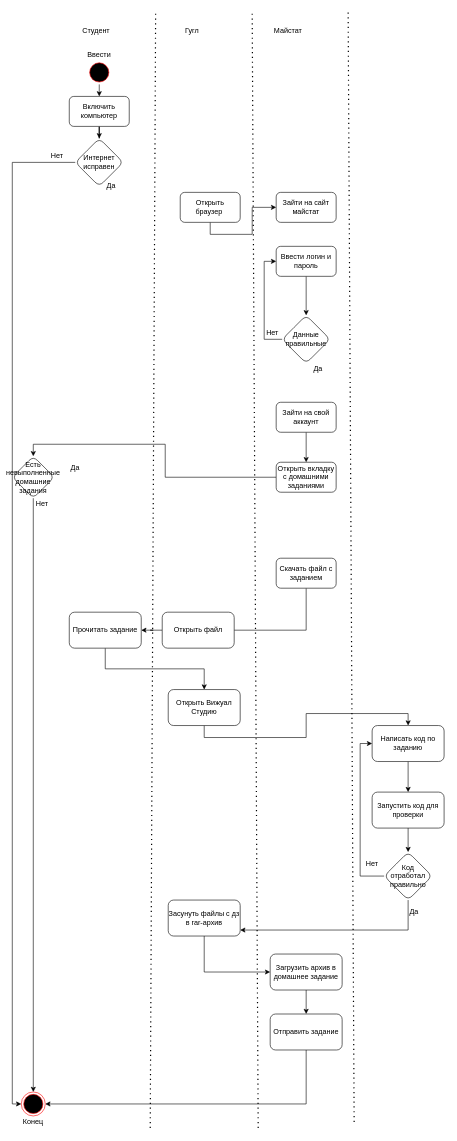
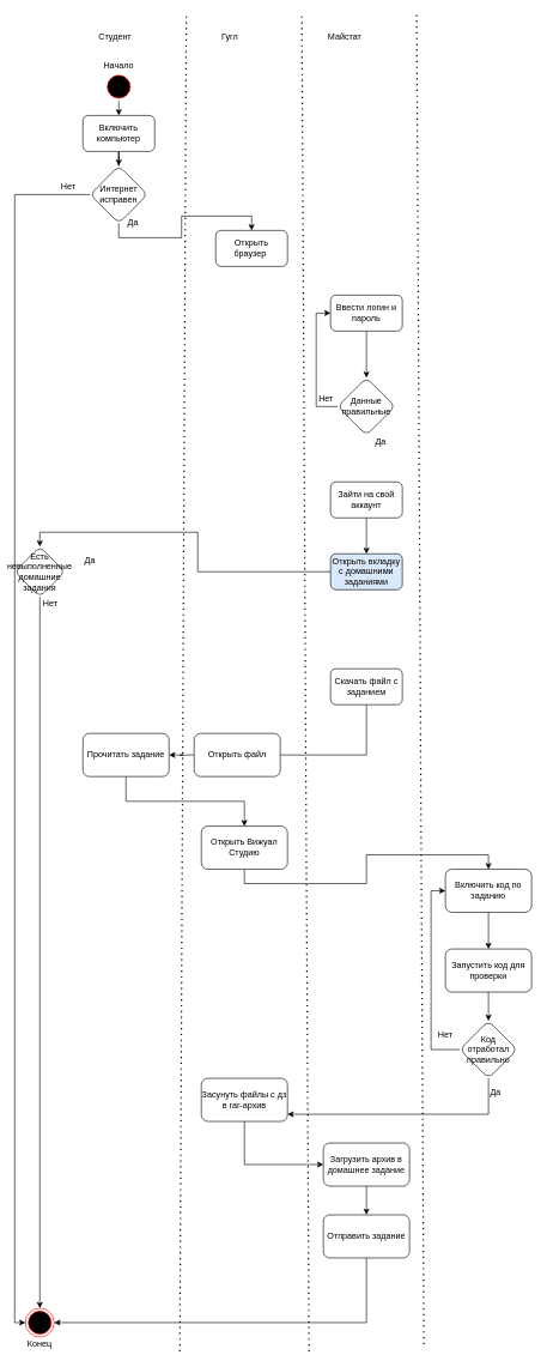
  <mxCell id="0" />
  <mxCell id="1" parent="0" />
  <mxCell id="2" value="Гугл" style="text;html=1;strokeColor=none;fillColor=none;align=center;verticalAlign=middle;whiteSpace=wrap;rounded=0;" vertex="1" parent="1"><mxGeometry x="300" y="40" width="40" height="20" as="geometry" /></mxCell>
  <mxCell id="3" value="Студент" style="text;html=1;strokeColor=none;fillColor=none;align=center;verticalAlign=middle;whiteSpace=wrap;rounded=0;" vertex="1" parent="1"><mxGeometry x="140" y="40" width="40" height="20" as="geometry" /></mxCell>
  <mxCell id="4" value="Майстат" style="text;html=1;strokeColor=none;fillColor=none;align=center;verticalAlign=middle;whiteSpace=wrap;rounded=0;" vertex="1" parent="1"><mxGeometry x="460" y="40" width="40" height="20" as="geometry" /></mxCell>
  <mxCell id="5" value="" style="endArrow=none;dashed=1;html=1;dashPattern=1 3;strokeWidth=2;" edge="1" parent="1"><mxGeometry width="50" height="50" relative="1" as="geometry"><mxPoint x="250" y="1880" as="sourcePoint" /><mxPoint x="259" y="20" as="targetPoint" /></mxGeometry></mxCell>
  <mxCell id="6" value="" style="endArrow=none;dashed=1;html=1;dashPattern=1 3;strokeWidth=2;" edge="1" parent="1"><mxGeometry width="50" height="50" relative="1" as="geometry"><mxPoint x="430" y="1880" as="sourcePoint" /><mxPoint x="420" y="20" as="targetPoint" /></mxGeometry></mxCell>
  <mxCell id="7" value="" style="endArrow=none;dashed=1;html=1;dashPattern=1 3;strokeWidth=2;" edge="1" parent="1"><mxGeometry width="50" height="50" relative="1" as="geometry"><mxPoint x="590" y="1870" as="sourcePoint" /><mxPoint x="580" y="20" as="targetPoint" /></mxGeometry></mxCell>
  <mxCell id="8" style="edgeStyle=orthogonalEdgeStyle;rounded=0;orthogonalLoop=1;jettySize=auto;html=1;exitX=0.5;exitY=1;exitDx=0;exitDy=0;entryX=0.5;entryY=0;entryDx=0;entryDy=0;" edge="1" parent="1" source="9" target="12"><mxGeometry relative="1" as="geometry" /></mxCell>
  <mxCell id="9" value="" style="ellipse;html=1;shape=startState;fillColor=#000000;strokeColor=#ff0000;" vertex="1" parent="1"><mxGeometry x="145" y="100" width="40" height="40" as="geometry" /></mxCell>
  <mxCell id="10" value="" style="ellipse;html=1;shape=endState;fillColor=#000000;strokeColor=#ff0000;" vertex="1" parent="1"><mxGeometry x="35" y="1820" width="40" height="40" as="geometry" /></mxCell>
  <mxCell id="11" value="" style="edgeStyle=orthogonalEdgeStyle;rounded=0;orthogonalLoop=1;jettySize=auto;html=1;" edge="1" parent="1" source="12" target="15"><mxGeometry relative="1" as="geometry" /></mxCell>
  <mxCell id="12" value="Включить компьютер" style="rounded=1;whiteSpace=wrap;html=1;" vertex="1" parent="1"><mxGeometry x="115" y="160" width="100" height="50" as="geometry" /></mxCell>
  <mxCell id="13" style="edgeStyle=orthogonalEdgeStyle;rounded=0;orthogonalLoop=1;jettySize=auto;html=1;exitX=0;exitY=0.5;exitDx=0;exitDy=0;entryX=0;entryY=0.5;entryDx=0;entryDy=0;" edge="1" parent="1" source="15" target="10"><mxGeometry relative="1" as="geometry"><mxPoint x="35" y="1720" as="targetPoint" /><mxPoint x="125" y="340" as="sourcePoint" /><Array as="points"><mxPoint y="270" x="20" /><mxPoint y="1840" x="20" /></Array></mxGeometry></mxCell>
+ <mxCell id="14" style="edgeStyle=orthogonalEdgeStyle;rounded=0;orthogonalLoop=1;jettySize=auto;html=1;exitX=0.5;exitY=1;exitDx=0;exitDy=0;" edge="1" parent="1" source="15" target="18"><mxGeometry relative="1" as="geometry"><mxPoint x="165" y="390" as="targetPoint" /></mxGeometry></mxCell>
  <mxCell id="15" value="Интернет исправен" style="rhombus;whiteSpace=wrap;html=1;rounded=1;" vertex="1" parent="1"><mxGeometry x="125" y="230" width="80" height="80" as="geometry" /></mxCell>
  <mxCell id="16" value="Нет" style="text;html=1;strokeColor=none;fillColor=none;align=center;verticalAlign=middle;whiteSpace=wrap;rounded=0;" vertex="1" parent="1"><mxGeometry x="75" y="250" width="40" height="20" as="geometry" /></mxCell>
- <mxCell id="17" value="" style="edgeStyle=orthogonalEdgeStyle;rounded=0;orthogonalLoop=1;jettySize=auto;html=1;" edge="1" parent="1" source="18" target="19"><mxGeometry relative="1" as="geometry"><mxPoint x="165" y="420" as="targetPoint" /><Array as="points"><mxPoint x="350" y="390" /><mxPoint x="420" y="390" /><mxPoint x="420" y="345" /></Array></mxGeometry></mxCell>
  <mxCell id="18" value="Открыть браузер&amp;nbsp;" style="rounded=1;whiteSpace=wrap;html=1;" vertex="1" parent="1"><mxGeometry x="300" y="320" width="100" height="50" as="geometry" /></mxCell>
- <mxCell id="19" value="Зайти на сайт майстат" style="rounded=1;whiteSpace=wrap;html=1;" vertex="1" parent="1"><mxGeometry x="460" y="320" width="100" height="50" as="geometry" /></mxCell>
  <mxCell id="20" style="edgeStyle=orthogonalEdgeStyle;rounded=0;orthogonalLoop=1;jettySize=auto;html=1;exitX=0;exitY=0.5;exitDx=0;exitDy=0;entryX=0.5;entryY=0;entryDx=0;entryDy=0;" edge="1" parent="1" source="21" target="23"><mxGeometry relative="1" as="geometry" /></mxCell>
- <mxCell id="21" value="Открыть вкладку с домашними заданиями" style="whiteSpace=wrap;html=1;rounded=1;" vertex="1" parent="1"><mxGeometry x="460" y="770" width="100" height="50" as="geometry" /></mxCell>
+ <mxCell id="21" value="Открыть вкладку с домашними заданиями" style="whiteSpace=wrap;html=1;rounded=1;fillColor=#dae8fc;" vertex="1" parent="1"><mxGeometry x="460" y="770" width="100" height="50" as="geometry" /></mxCell>
  <mxCell id="22" style="edgeStyle=orthogonalEdgeStyle;rounded=0;orthogonalLoop=1;jettySize=auto;html=1;exitX=0.5;exitY=1;exitDx=0;exitDy=0;entryX=0.5;entryY=0;entryDx=0;entryDy=0;" edge="1" parent="1" source="23" target="10"><mxGeometry relative="1" as="geometry" /></mxCell>
  <mxCell id="23" value="Есть невыполненные домашние задания" style="rhombus;whiteSpace=wrap;html=1;rounded=1;" vertex="1" parent="1"><mxGeometry y="760" width="70" height="70" as="geometry" x="20" /></mxCell>
  <mxCell id="24" value="Нет" style="text;html=1;strokeColor=none;fillColor=none;align=center;verticalAlign=middle;whiteSpace=wrap;rounded=0;" vertex="1" parent="1"><mxGeometry x="50" y="830" width="40" height="20" as="geometry" /></mxCell>
  <mxCell id="25" value="Да" style="text;html=1;strokeColor=none;fillColor=none;align=center;verticalAlign=middle;whiteSpace=wrap;rounded=0;" vertex="1" parent="1"><mxGeometry x="105" y="770" width="40" height="20" as="geometry" /></mxCell>
  <mxCell id="26" value="Да" style="text;html=1;strokeColor=none;fillColor=none;align=center;verticalAlign=middle;whiteSpace=wrap;rounded=0;" vertex="1" parent="1"><mxGeometry x="165" y="300" width="40" height="20" as="geometry" /></mxCell>
  <mxCell id="27" value="" style="edgeStyle=orthogonalEdgeStyle;rounded=0;orthogonalLoop=1;jettySize=auto;html=1;endArrow=none;" edge="1" parent="1" source="28" target="32"><mxGeometry relative="1" as="geometry"><Array as="points"><mxPoint x="510" y="1050" /></Array></mxGeometry></mxCell>
  <mxCell id="28" value="Скачать файл с заданием" style="whiteSpace=wrap;html=1;rounded=1;" vertex="1" parent="1"><mxGeometry x="460" y="930" width="100" height="50" as="geometry" /></mxCell>
  <mxCell id="29" style="edgeStyle=orthogonalEdgeStyle;rounded=0;orthogonalLoop=1;jettySize=auto;html=1;exitX=0.5;exitY=1;exitDx=0;exitDy=0;entryX=0.5;entryY=0;entryDx=0;entryDy=0;" edge="1" parent="1" source="30" target="21"><mxGeometry relative="1" as="geometry" /></mxCell>
  <mxCell id="30" value="Зайти на свой аккаунт" style="rounded=1;whiteSpace=wrap;html=1;" vertex="1" parent="1"><mxGeometry x="460" y="670" width="100" height="50" as="geometry" /></mxCell>
  <mxCell id="31" value="" style="edgeStyle=orthogonalEdgeStyle;rounded=0;orthogonalLoop=1;jettySize=auto;html=1;" edge="1" parent="1" source="32" target="57"><mxGeometry relative="1" as="geometry" /></mxCell>
  <mxCell id="32" value="Открыть файл" style="whiteSpace=wrap;html=1;rounded=1;" vertex="1" parent="1"><mxGeometry x="270" y="1020" width="120" height="60" as="geometry" /></mxCell>
  <mxCell id="33" style="edgeStyle=orthogonalEdgeStyle;rounded=0;orthogonalLoop=1;jettySize=auto;html=1;exitX=0.5;exitY=1;exitDx=0;exitDy=0;entryX=0.5;entryY=0;entryDx=0;entryDy=0;" edge="1" parent="1" source="34" target="36"><mxGeometry relative="1" as="geometry" /></mxCell>
  <mxCell id="34" value="Открыть Вижуал Студию" style="whiteSpace=wrap;html=1;rounded=1;" vertex="1" parent="1"><mxGeometry x="280" y="1149" width="120" height="60" as="geometry" /></mxCell>
  <mxCell id="35" style="edgeStyle=orthogonalEdgeStyle;rounded=0;orthogonalLoop=1;jettySize=auto;html=1;exitX=0.5;exitY=1;exitDx=0;exitDy=0;entryX=0.5;entryY=0;entryDx=0;entryDy=0;" edge="1" parent="1" source="36" target="38"><mxGeometry relative="1" as="geometry" /></mxCell>
- <mxCell id="36" value="Написать код по заданию" style="whiteSpace=wrap;html=1;rounded=1;" vertex="1" parent="1"><mxGeometry x="620" y="1209" width="120" height="60" as="geometry" /></mxCell>
+ <mxCell id="36" value="Включить код по заданию" style="whiteSpace=wrap;html=1;rounded=1;" vertex="1" parent="1"><mxGeometry x="620" y="1209" width="120" height="60" as="geometry" /></mxCell>
  <mxCell id="37" value="" style="edgeStyle=orthogonalEdgeStyle;rounded=0;orthogonalLoop=1;jettySize=auto;html=1;" edge="1" parent="1" source="38" target="41"><mxGeometry relative="1" as="geometry" /></mxCell>
  <mxCell id="38" value="Запустить код для проверки" style="whiteSpace=wrap;html=1;rounded=1;" vertex="1" parent="1"><mxGeometry x="620" y="1320" width="120" height="60" as="geometry" /></mxCell>
  <mxCell id="39" value="" style="edgeStyle=orthogonalEdgeStyle;rounded=0;orthogonalLoop=1;jettySize=auto;html=1;" edge="1" parent="1" source="41" target="44"><mxGeometry relative="1" as="geometry"><Array as="points"><mxPoint x="680" y="1550" /></Array></mxGeometry></mxCell>
  <mxCell id="40" style="edgeStyle=orthogonalEdgeStyle;rounded=0;orthogonalLoop=1;jettySize=auto;html=1;exitX=0;exitY=0.5;exitDx=0;exitDy=0;entryX=0;entryY=0.5;entryDx=0;entryDy=0;" edge="1" parent="1" source="41" target="36"><mxGeometry relative="1" as="geometry" /></mxCell>
  <mxCell id="41" value="Код отработал правильно" style="rhombus;whiteSpace=wrap;html=1;rounded=1;" vertex="1" parent="1"><mxGeometry x="640" y="1420" width="80" height="80" as="geometry" /></mxCell>
  <mxCell id="42" value="Нет" style="text;html=1;strokeColor=none;fillColor=none;align=center;verticalAlign=middle;whiteSpace=wrap;rounded=0;" vertex="1" parent="1"><mxGeometry x="600" y="1430" width="40" height="20" as="geometry" /></mxCell>
  <mxCell id="43" value="" style="edgeStyle=orthogonalEdgeStyle;rounded=0;orthogonalLoop=1;jettySize=auto;html=1;" edge="1" parent="1" source="44" target="47"><mxGeometry relative="1" as="geometry"><Array as="points"><mxPoint x="340" y="1620" /></Array></mxGeometry></mxCell>
  <mxCell id="44" value="Засунуть файлы с дз в rаr-архив" style="whiteSpace=wrap;html=1;rounded=1;" vertex="1" parent="1"><mxGeometry x="280" y="1500" width="120" height="60" as="geometry" /></mxCell>
  <mxCell id="45" value="Да" style="text;html=1;strokeColor=none;fillColor=none;align=center;verticalAlign=middle;whiteSpace=wrap;rounded=0;" vertex="1" parent="1"><mxGeometry x="670" y="1510" width="40" height="20" as="geometry" /></mxCell>
  <mxCell id="46" value="" style="edgeStyle=orthogonalEdgeStyle;rounded=0;orthogonalLoop=1;jettySize=auto;html=1;" edge="1" parent="1" source="47" target="49"><mxGeometry relative="1" as="geometry" /></mxCell>
  <mxCell id="47" value="Загрузить архив в домашнее задание" style="whiteSpace=wrap;html=1;rounded=1;" vertex="1" parent="1"><mxGeometry x="450" y="1590" width="120" height="60" as="geometry" /></mxCell>
  <mxCell id="48" style="edgeStyle=orthogonalEdgeStyle;rounded=0;orthogonalLoop=1;jettySize=auto;html=1;exitX=0.5;exitY=1;exitDx=0;exitDy=0;entryX=1;entryY=0.5;entryDx=0;entryDy=0;" edge="1" parent="1" source="49" target="10"><mxGeometry relative="1" as="geometry"><mxPoint x="75" y="1790" as="targetPoint" /></mxGeometry></mxCell>
  <mxCell id="49" value="Отправить задание" style="whiteSpace=wrap;html=1;rounded=1;" vertex="1" parent="1"><mxGeometry x="450" y="1690" width="120" height="60" as="geometry" /></mxCell>
  <mxCell id="50" value="" style="edgeStyle=orthogonalEdgeStyle;rounded=0;orthogonalLoop=1;jettySize=auto;html=1;" edge="1" parent="1" source="51" target="53"><mxGeometry relative="1" as="geometry" /></mxCell>
  <mxCell id="51" value="Ввести логин и пароль" style="whiteSpace=wrap;html=1;rounded=1;" vertex="1" parent="1"><mxGeometry x="460" y="410" width="100" height="50" as="geometry" /></mxCell>
  <mxCell id="52" style="edgeStyle=orthogonalEdgeStyle;rounded=0;orthogonalLoop=1;jettySize=auto;html=1;exitX=0;exitY=0.5;exitDx=0;exitDy=0;entryX=0;entryY=0.5;entryDx=0;entryDy=0;" edge="1" parent="1" source="53" target="51"><mxGeometry relative="1" as="geometry" /></mxCell>
  <mxCell id="53" value="Данные правильные" style="rhombus;whiteSpace=wrap;html=1;rounded=1;" vertex="1" parent="1"><mxGeometry x="470" y="525" width="80" height="80" as="geometry" /></mxCell>
  <mxCell id="54" value="Да" style="text;html=1;strokeColor=none;fillColor=none;align=center;verticalAlign=middle;whiteSpace=wrap;rounded=0;" vertex="1" parent="1"><mxGeometry x="510" y="605" width="40" height="20" as="geometry" /></mxCell>
  <mxCell id="55" value="Нет" style="text;html=1;strokeColor=none;fillColor=none;align=center;verticalAlign=middle;whiteSpace=wrap;rounded=0;" vertex="1" parent="1"><mxGeometry x="434" y="545" width="40" height="20" as="geometry" /></mxCell>
  <mxCell id="56" style="edgeStyle=orthogonalEdgeStyle;rounded=0;orthogonalLoop=1;jettySize=auto;html=1;exitX=0.5;exitY=1;exitDx=0;exitDy=0;entryX=0.5;entryY=0;entryDx=0;entryDy=0;" edge="1" parent="1" source="57" target="34"><mxGeometry relative="1" as="geometry" /></mxCell>
  <mxCell id="57" value="Прочитать задание" style="whiteSpace=wrap;html=1;rounded=1;" vertex="1" parent="1"><mxGeometry x="115" y="1020" width="120" height="60" as="geometry" /></mxCell>
- <mxCell id="58" value="Ввести" style="text;html=1;strokeColor=none;fillColor=none;align=center;verticalAlign=middle;whiteSpace=wrap;rounded=0;" vertex="1" parent="1"><mxGeometry x="145" y="80" width="40" height="20" as="geometry" /></mxCell>
+ <mxCell id="58" value="Начало" style="text;html=1;strokeColor=none;fillColor=none;align=center;verticalAlign=middle;whiteSpace=wrap;rounded=0;" vertex="1" parent="1"><mxGeometry x="145" y="80" width="40" height="20" as="geometry" /></mxCell>
  <mxCell id="59" value="Конец" style="text;html=1;strokeColor=none;fillColor=none;align=center;verticalAlign=middle;whiteSpace=wrap;rounded=0;" vertex="1" parent="1"><mxGeometry x="35" y="1860" width="40" height="20" as="geometry" /></mxCell>
